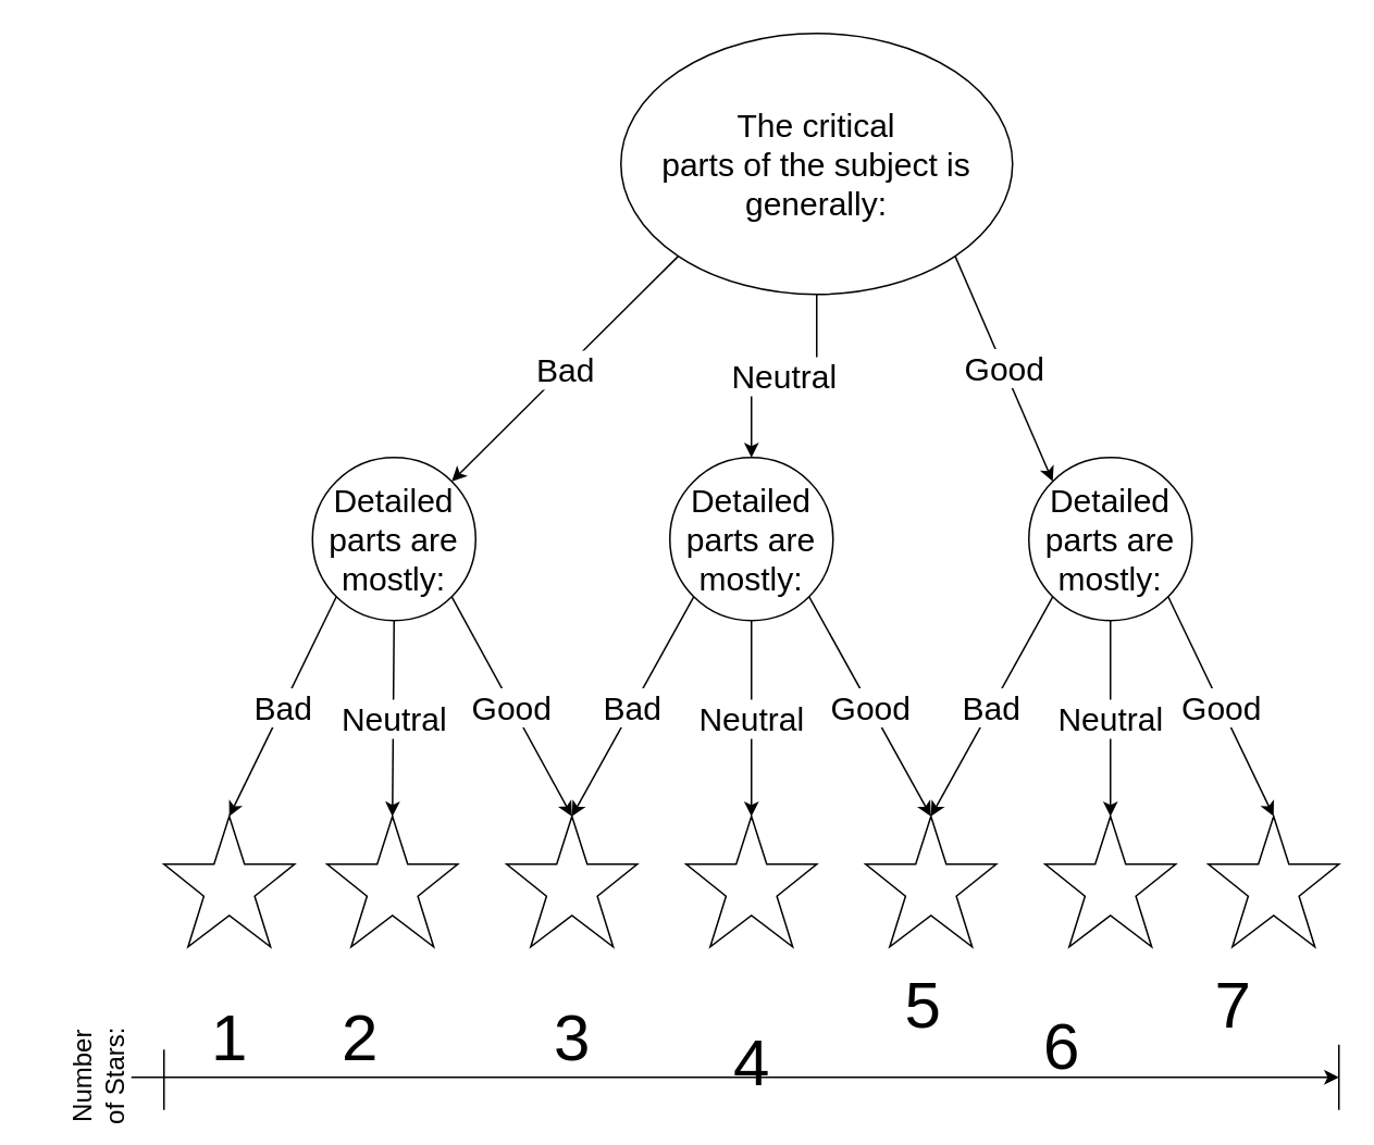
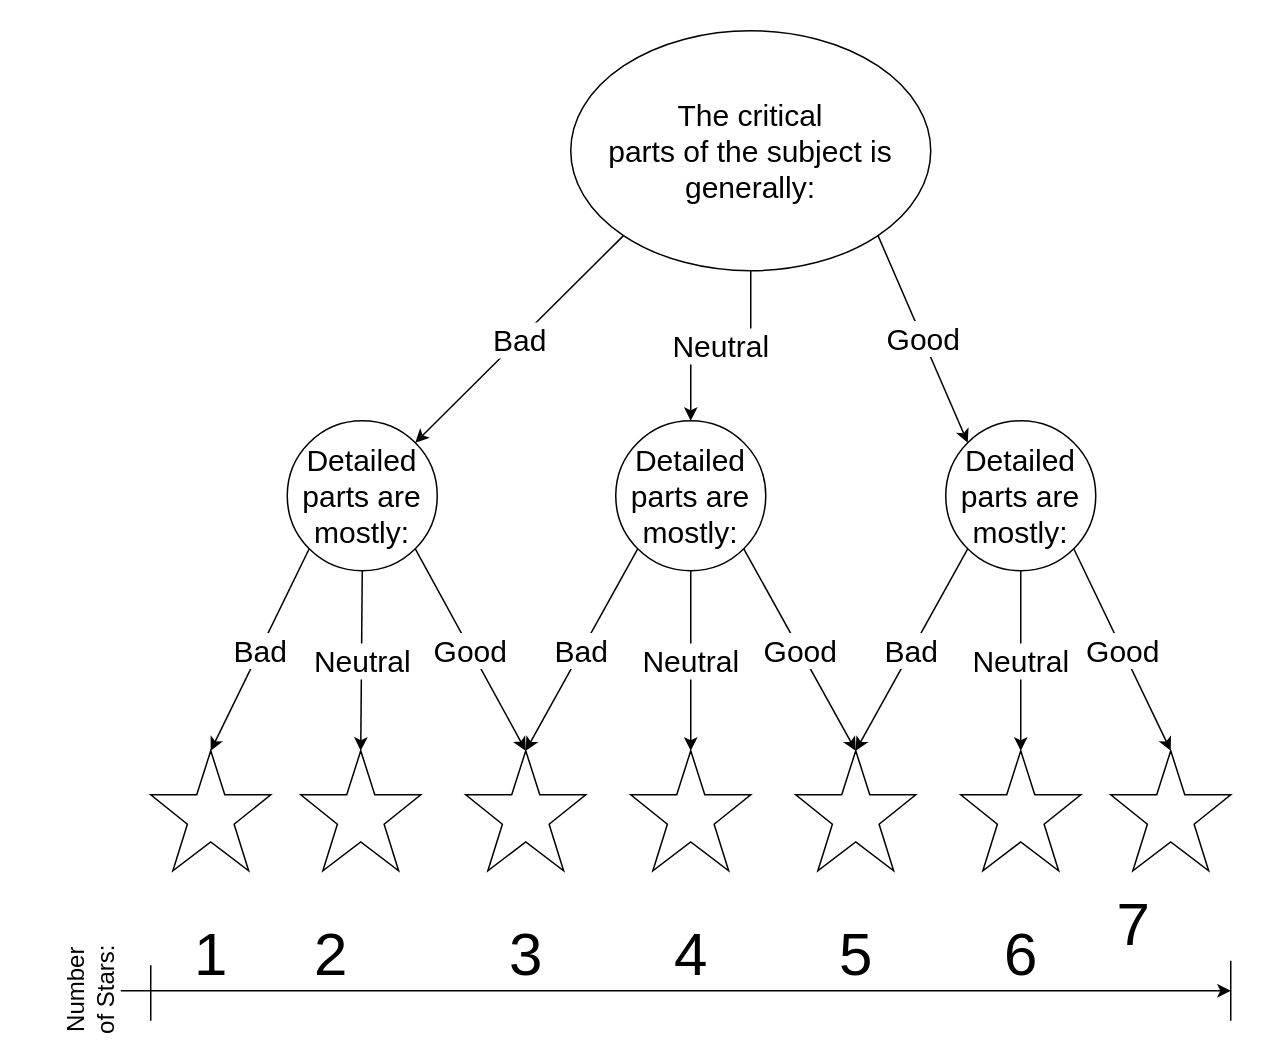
  <mxCell id="0" />
  <mxCell id="1" parent="0" />
  <mxCell id="2" value="Neutral" style="edgeStyle=orthogonalEdgeStyle;rounded=0;orthogonalLoop=1;jettySize=auto;html=1;exitX=0.5;exitY=1;exitDx=0;exitDy=0;entryX=0.5;entryY=0;entryDx=0;entryDy=0;fontSize=20;" edge="1" parent="1" source="3" target="5"><mxGeometry relative="1" as="geometry" /></mxCell>
  <mxCell id="3" value="&lt;div&gt;The critical&lt;/div&gt;&lt;div&gt;parts of the subject is generally:&lt;/div&gt;" style="ellipse;whiteSpace=wrap;html=1;aspect=fixed;fontSize=20;" vertex="1" parent="1"><mxGeometry x="380" y="20" width="240" height="160" as="geometry" /></mxCell>
  <mxCell id="4" value="Detailed parts are mostly:" style="ellipse;whiteSpace=wrap;html=1;aspect=fixed;fontSize=20;" vertex="1" parent="1"><mxGeometry x="191" y="280" width="100" height="100" as="geometry" /></mxCell>
  <mxCell id="5" value="Detailed parts are mostly:" style="ellipse;whiteSpace=wrap;html=1;aspect=fixed;fontSize=20;" vertex="1" parent="1"><mxGeometry x="410" y="280" width="100" height="100" as="geometry" /></mxCell>
  <mxCell id="6" value="Detailed parts are mostly:" style="ellipse;whiteSpace=wrap;html=1;aspect=fixed;fontSize=20;" vertex="1" parent="1"><mxGeometry x="630" y="280" width="100" height="100" as="geometry" /></mxCell>
  <mxCell id="7" value="Bad" style="endArrow=classic;html=1;exitX=0;exitY=1;exitDx=0;exitDy=0;entryX=1;entryY=0;entryDx=0;entryDy=0;fontSize=20;" edge="1" parent="1" source="3" target="4"><mxGeometry width="50" height="50" relative="1" as="geometry"><mxPoint x="440" y="470" as="sourcePoint" /><mxPoint x="490" y="420" as="targetPoint" /></mxGeometry></mxCell>
  <mxCell id="8" value="Good" style="endArrow=classic;html=1;exitX=1;exitY=1;exitDx=0;exitDy=0;entryX=0;entryY=0;entryDx=0;entryDy=0;fontSize=20;" edge="1" parent="1" source="3" target="6"><mxGeometry width="50" height="50" relative="1" as="geometry"><mxPoint x="440" y="470" as="sourcePoint" /><mxPoint x="490" y="420" as="targetPoint" /></mxGeometry></mxCell>
  <mxCell id="9" value="" style="verticalLabelPosition=bottom;verticalAlign=top;html=1;shape=mxgraph.basic.star;fontSize=20;" vertex="1" parent="1"><mxGeometry x="200" y="500" width="80" height="80" as="geometry" /></mxCell>
  <mxCell id="10" value="" style="verticalLabelPosition=bottom;verticalAlign=top;html=1;shape=mxgraph.basic.star;fontSize=20;" vertex="1" parent="1"><mxGeometry x="310" y="500" width="80" height="80" as="geometry" /></mxCell>
  <mxCell id="11" value="" style="verticalLabelPosition=bottom;verticalAlign=top;html=1;shape=mxgraph.basic.star;fontSize=20;" vertex="1" parent="1"><mxGeometry x="420" y="500" width="80" height="80" as="geometry" /></mxCell>
  <mxCell id="12" value="" style="verticalLabelPosition=bottom;verticalAlign=top;html=1;shape=mxgraph.basic.star;fontSize=20;" vertex="1" parent="1"><mxGeometry x="530" y="500" width="80" height="80" as="geometry" /></mxCell>
  <mxCell id="13" value="" style="verticalLabelPosition=bottom;verticalAlign=top;html=1;shape=mxgraph.basic.star;fontSize=20;" vertex="1" parent="1"><mxGeometry x="640" y="500" width="80" height="80" as="geometry" /></mxCell>
  <mxCell id="14" value="" style="verticalLabelPosition=bottom;verticalAlign=top;html=1;shape=mxgraph.basic.star;fontSize=20;" vertex="1" parent="1"><mxGeometry x="100" y="500" width="80" height="80" as="geometry" /></mxCell>
  <mxCell id="15" value="" style="verticalLabelPosition=bottom;verticalAlign=top;html=1;shape=mxgraph.basic.star;fontSize=20;" vertex="1" parent="1"><mxGeometry x="740" y="500" width="80" height="80" as="geometry" /></mxCell>
  <mxCell id="16" value="Neutral" style="endArrow=classic;html=1;exitX=0.5;exitY=1;exitDx=0;exitDy=0;entryX=0.5;entryY=0;entryDx=0;entryDy=0;entryPerimeter=0;fontSize=20;" edge="1" parent="1" source="5" target="11"><mxGeometry width="50" height="50" relative="1" as="geometry"><mxPoint x="440" y="470" as="sourcePoint" /><mxPoint x="490" y="420" as="targetPoint" /></mxGeometry></mxCell>
  <mxCell id="17" value="Bad" style="endArrow=classic;html=1;exitX=0;exitY=1;exitDx=0;exitDy=0;entryX=0.5;entryY=0;entryDx=0;entryDy=0;entryPerimeter=0;fontSize=20;" edge="1" parent="1" source="5" target="10"><mxGeometry width="50" height="50" relative="1" as="geometry"><mxPoint x="440" y="470" as="sourcePoint" /><mxPoint x="490" y="420" as="targetPoint" /></mxGeometry></mxCell>
  <mxCell id="18" value="Good" style="endArrow=classic;html=1;exitX=1;exitY=1;exitDx=0;exitDy=0;entryX=0.5;entryY=0;entryDx=0;entryDy=0;entryPerimeter=0;fontSize=20;" edge="1" parent="1" source="4" target="10"><mxGeometry width="50" height="50" relative="1" as="geometry"><mxPoint x="440" y="470" as="sourcePoint" /><mxPoint x="490" y="420" as="targetPoint" /></mxGeometry></mxCell>
  <mxCell id="19" value="Neutral" style="endArrow=classic;html=1;exitX=0.5;exitY=1;exitDx=0;exitDy=0;entryX=0.5;entryY=0;entryDx=0;entryDy=0;entryPerimeter=0;fontSize=20;" edge="1" parent="1" source="4" target="9"><mxGeometry width="50" height="50" relative="1" as="geometry"><mxPoint x="440" y="470" as="sourcePoint" /><mxPoint x="490" y="420" as="targetPoint" /></mxGeometry></mxCell>
  <mxCell id="20" value="Bad" style="endArrow=classic;html=1;exitX=0;exitY=1;exitDx=0;exitDy=0;entryX=0.5;entryY=0;entryDx=0;entryDy=0;entryPerimeter=0;fontSize=20;" edge="1" parent="1" source="4" target="14"><mxGeometry width="50" height="50" relative="1" as="geometry"><mxPoint x="440" y="470" as="sourcePoint" /><mxPoint x="490" y="420" as="targetPoint" /></mxGeometry></mxCell>
  <mxCell id="21" value="Good" style="endArrow=classic;html=1;exitX=1;exitY=1;exitDx=0;exitDy=0;entryX=0.5;entryY=0;entryDx=0;entryDy=0;entryPerimeter=0;fontSize=20;" edge="1" parent="1" source="5" target="12"><mxGeometry width="50" height="50" relative="1" as="geometry"><mxPoint x="440" y="470" as="sourcePoint" /><mxPoint x="490" y="420" as="targetPoint" /></mxGeometry></mxCell>
  <mxCell id="22" value="Bad" style="endArrow=classic;html=1;exitX=0;exitY=1;exitDx=0;exitDy=0;entryX=0.5;entryY=0;entryDx=0;entryDy=0;entryPerimeter=0;fontSize=20;" edge="1" parent="1" source="6" target="12"><mxGeometry width="50" height="50" relative="1" as="geometry"><mxPoint x="440" y="470" as="sourcePoint" /><mxPoint x="490" y="420" as="targetPoint" /></mxGeometry></mxCell>
  <mxCell id="23" value="Neutral" style="endArrow=classic;html=1;exitX=0.5;exitY=1;exitDx=0;exitDy=0;entryX=0.5;entryY=0;entryDx=0;entryDy=0;entryPerimeter=0;fontSize=20;" edge="1" parent="1" source="6" target="13"><mxGeometry width="50" height="50" relative="1" as="geometry"><mxPoint x="440" y="470" as="sourcePoint" /><mxPoint x="490" y="420" as="targetPoint" /></mxGeometry></mxCell>
  <mxCell id="24" value="Good" style="endArrow=classic;html=1;exitX=1;exitY=1;exitDx=0;exitDy=0;entryX=0.5;entryY=0;entryDx=0;entryDy=0;entryPerimeter=0;fontSize=20;" edge="1" parent="1" source="6" target="15"><mxGeometry width="50" height="50" relative="1" as="geometry"><mxPoint x="440" y="470" as="sourcePoint" /><mxPoint x="490" y="420" as="targetPoint" /></mxGeometry></mxCell>
  <mxCell id="25" style="edgeStyle=orthogonalEdgeStyle;rounded=0;orthogonalLoop=1;jettySize=auto;html=1;fontSize=16;" edge="1" parent="1" source="26"><mxGeometry relative="1" as="geometry"><mxPoint x="820" y="660" as="targetPoint" /></mxGeometry></mxCell>
  <mxCell id="26" value="&lt;div&gt;Number&lt;/div&gt;&lt;div&gt;of Stars:&lt;/div&gt;" style="text;html=1;align=center;verticalAlign=middle;resizable=0;points=[];autosize=1;fontSize=16;rotation=-90;" vertex="1" parent="1"><mxGeometry x="20" y="640" width="80" height="40" as="geometry" /></mxCell>
  <mxCell id="27" value="" style="endArrow=none;html=1;fontSize=16;" edge="1" parent="1"><mxGeometry width="50" height="50" relative="1" as="geometry"><mxPoint x="100" y="680" as="sourcePoint" /><mxPoint x="100" y="643" as="targetPoint" /></mxGeometry></mxCell>
  <mxCell id="28" value="" style="endArrow=none;html=1;fontSize=16;" edge="1" parent="1"><mxGeometry width="50" height="50" relative="1" as="geometry"><mxPoint x="820" y="640" as="sourcePoint" /><mxPoint x="820" y="680" as="targetPoint" /></mxGeometry></mxCell>
  <mxCell id="29" value="1" style="text;html=1;align=center;verticalAlign=middle;resizable=0;points=[];autosize=1;fontSize=40;" vertex="1" parent="1"><mxGeometry x="120" y="610" width="40" height="50" as="geometry" /></mxCell>
  <mxCell id="30" value="2" style="text;html=1;align=center;verticalAlign=middle;resizable=0;points=[];autosize=1;fontSize=40;" vertex="1" parent="1"><mxGeometry x="200" y="610" width="40" height="50" as="geometry" /></mxCell>
  <mxCell id="31" value="3" style="text;html=1;align=center;verticalAlign=middle;resizable=0;points=[];autosize=1;fontSize=40;" vertex="1" parent="1"><mxGeometry x="330" y="610" width="40" height="50" as="geometry" /></mxCell>
- <mxCell id="32" value="4" style="text;html=1;align=center;verticalAlign=middle;resizable=0;points=[];autosize=1;fontSize=40;" vertex="1" parent="1"><mxGeometry x="440" y="625" width="40" height="50" as="geometry" /></mxCell>
- <mxCell id="33" value="5" style="text;html=1;align=center;verticalAlign=middle;resizable=0;points=[];autosize=1;fontSize=40;" vertex="1" parent="1"><mxGeometry x="545" y="590" width="40" height="50" as="geometry" /></mxCell>
- <mxCell id="34" value="6" style="text;html=1;align=center;verticalAlign=middle;resizable=0;points=[];autosize=1;fontSize=40;" vertex="1" parent="1"><mxGeometry x="630" y="615" width="40" height="50" as="geometry" /></mxCell>
+ <mxCell id="32" value="4" style="text;html=1;align=center;verticalAlign=middle;resizable=0;points=[];autosize=1;fontSize=40;" vertex="1" parent="1"><mxGeometry x="440" y="610" width="40" height="50" as="geometry" /></mxCell>
+ <mxCell id="33" value="5" style="text;html=1;align=center;verticalAlign=middle;resizable=0;points=[];autosize=1;fontSize=40;" vertex="1" parent="1"><mxGeometry x="550" y="610" width="40" height="50" as="geometry" /></mxCell>
+ <mxCell id="34" value="6" style="text;html=1;align=center;verticalAlign=middle;resizable=0;points=[];autosize=1;fontSize=40;" vertex="1" parent="1"><mxGeometry x="660" y="610" width="40" height="50" as="geometry" /></mxCell>
  <mxCell id="35" value="7" style="text;html=1;align=center;verticalAlign=middle;resizable=0;points=[];autosize=1;fontSize=40;" vertex="1" parent="1"><mxGeometry x="735" y="590" width="40" height="50" as="geometry" /></mxCell>
